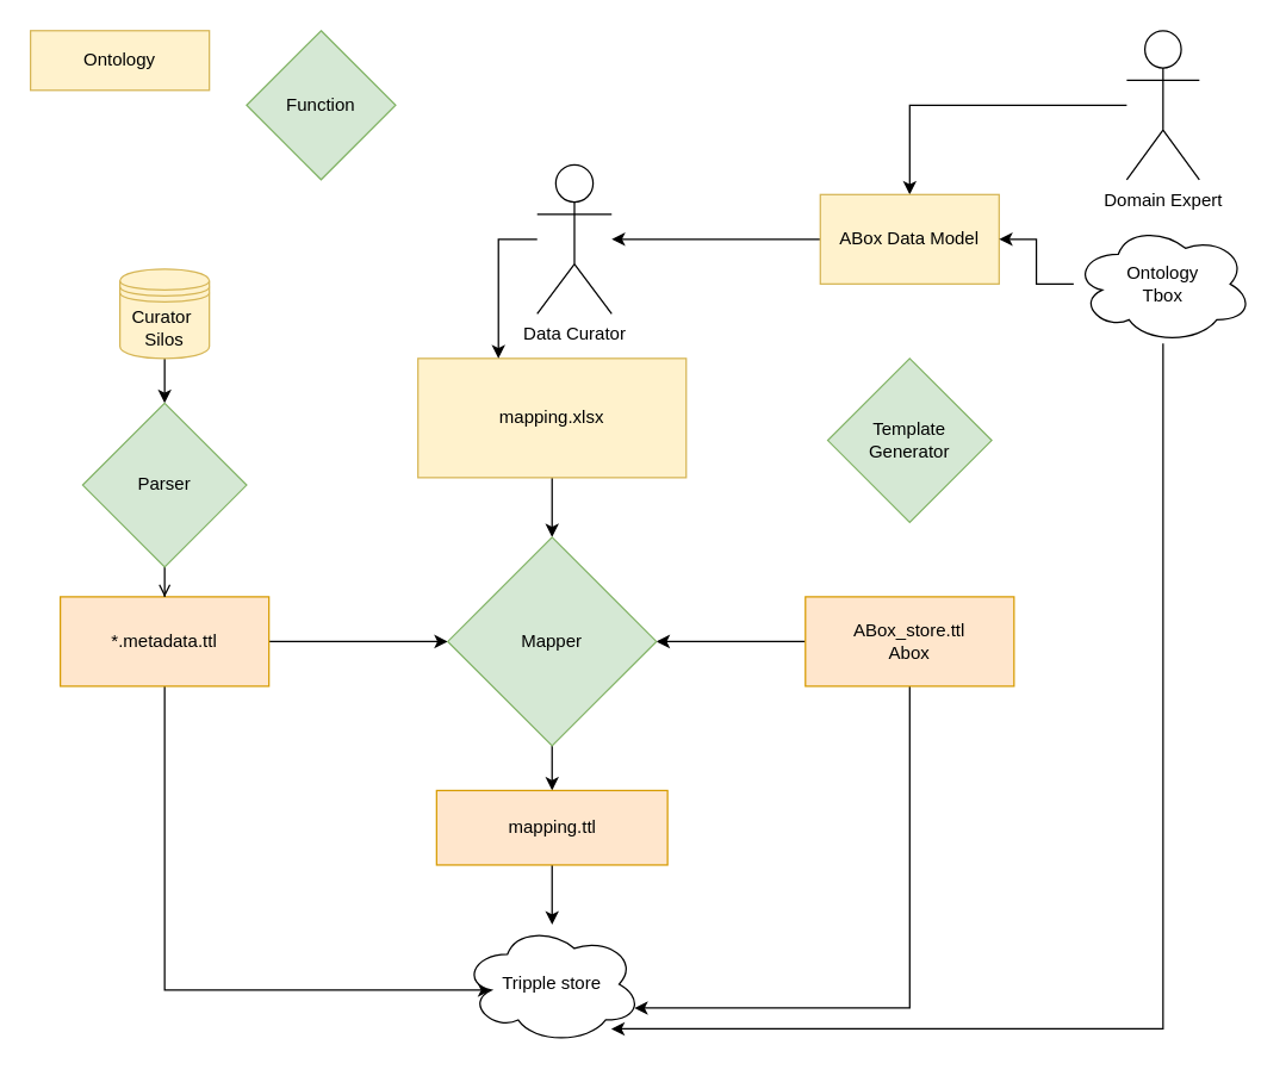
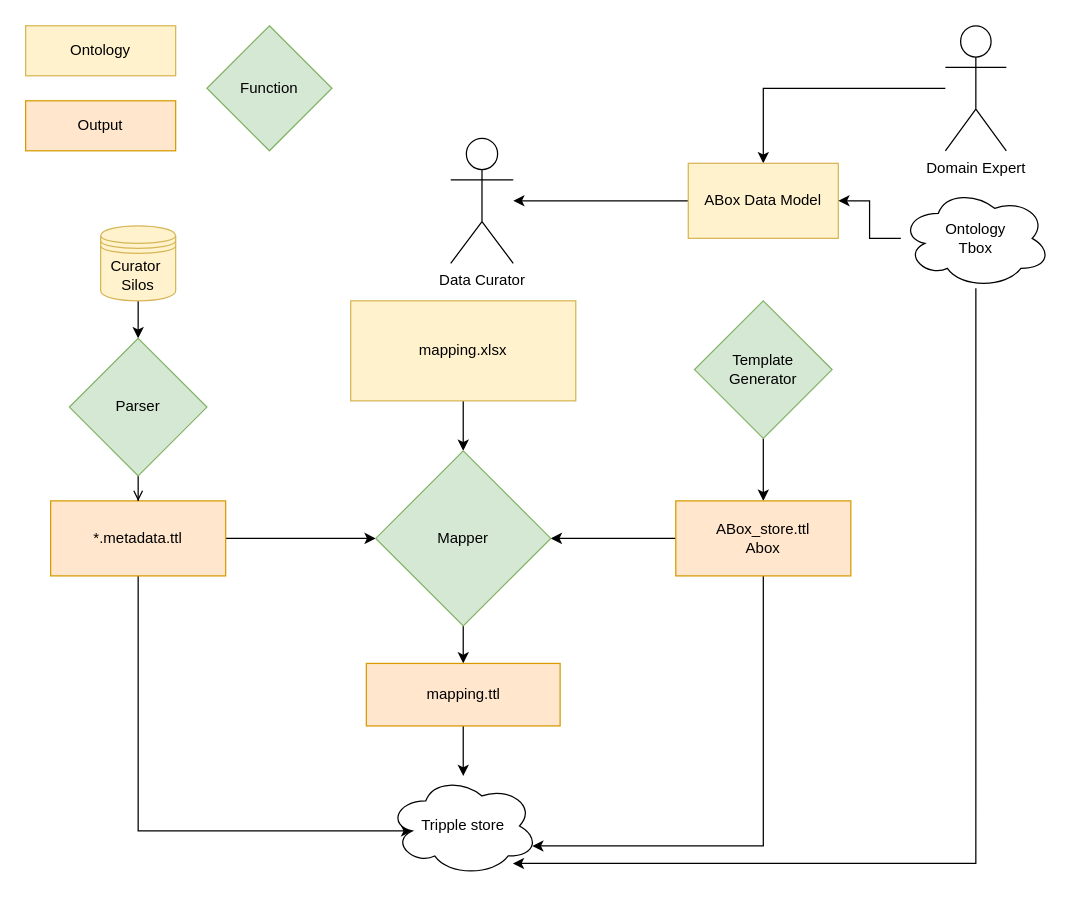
  <mxCell id="0" />
  <mxCell id="1" parent="0" />
  <mxCell id="2" value="" style="edgeStyle=orthogonalEdgeStyle;rounded=0;orthogonalLoop=1;jettySize=auto;html=1;" parent="1" source="3" target="12" edge="1"><mxGeometry relative="1" as="geometry" /></mxCell>
  <mxCell id="3" value="Curator&amp;nbsp;&lt;br&gt;Silos" style="shape=datastore;whiteSpace=wrap;html=1;fillColor=#fff2cc;strokeColor=#d6b656;" parent="1" vertex="1"><mxGeometry x="80" y="180" width="60" height="60" as="geometry" /></mxCell>
  <mxCell id="4" style="edgeStyle=orthogonalEdgeStyle;rounded=0;orthogonalLoop=1;jettySize=auto;html=1;" parent="1" source="6" target="26" edge="1"><mxGeometry relative="1" as="geometry" /></mxCell>
  <mxCell id="5" style="edgeStyle=orthogonalEdgeStyle;rounded=0;orthogonalLoop=1;jettySize=auto;html=1;entryX=0.16;entryY=0.55;entryDx=0;entryDy=0;entryPerimeter=0;" parent="1" source="6" target="27" edge="1"><mxGeometry relative="1" as="geometry"><Array as="points"><mxPoint x="110" y="664" /></Array></mxGeometry></mxCell>
  <mxCell id="6" value="*.metadata.ttl" style="rounded=0;whiteSpace=wrap;html=1;snapToPoint=1;points=[[0.1,0],[0.2,0],[0.3,0],[0.4,0],[0.5,0],[0.6,0],[0.7,0],[0.8,0],[0.9,0],[0,0.1],[0,0.3],[0,0.5],[0,0.7],[0,0.9],[0.1,1],[0.2,1],[0.3,1],[0.4,1],[0.5,1],[0.6,1],[0.7,1],[0.8,1],[0.9,1],[1,0.1],[1,0.3],[1,0.5],[1,0.7],[1,0.9]];fillColor=#ffe6cc;strokeColor=#d79b00;" parent="1" vertex="1"><mxGeometry x="40" y="400" width="140" height="60" as="geometry" /></mxCell>
  <mxCell id="7" style="edgeStyle=orthogonalEdgeStyle;rounded=0;orthogonalLoop=1;jettySize=auto;html=1;entryX=0.5;entryY=0;entryDx=0;entryDy=0;" parent="1" source="8" target="10" edge="1"><mxGeometry relative="1" as="geometry" /></mxCell>
  <mxCell id="8" value="Domain Expert" style="shape=umlActor;verticalLabelPosition=bottom;verticalAlign=top;html=1;outlineConnect=0;" parent="1" vertex="1"><mxGeometry x="755.63" y="20" width="48.75" height="100" as="geometry" /></mxCell>
  <mxCell id="9" style="edgeStyle=orthogonalEdgeStyle;rounded=0;orthogonalLoop=1;jettySize=auto;html=1;" parent="1" source="10" target="24" edge="1"><mxGeometry relative="1" as="geometry" /></mxCell>
  <mxCell id="10" value="ABox Data Model" style="rounded=0;whiteSpace=wrap;html=1;snapToPoint=1;points=[[0.1,0],[0.2,0],[0.3,0],[0.4,0],[0.5,0],[0.6,0],[0.7,0],[0.8,0],[0.9,0],[0,0.1],[0,0.3],[0,0.5],[0,0.7],[0,0.9],[0.1,1],[0.2,1],[0.3,1],[0.4,1],[0.5,1],[0.6,1],[0.7,1],[0.8,1],[0.9,1],[1,0.1],[1,0.3],[1,0.5],[1,0.7],[1,0.9]];fillColor=#fff2cc;strokeColor=#d6b656;" parent="1" vertex="1"><mxGeometry x="550" y="130" width="120" height="60" as="geometry" /></mxCell>
  <mxCell id="11" value="" style="edgeStyle=orthogonalEdgeStyle;rounded=0;orthogonalLoop=1;jettySize=auto;html=1;endArrow=open;" parent="1" source="12" target="6" edge="1"><mxGeometry relative="1" as="geometry" /></mxCell>
  <mxCell id="12" value="Parser" style="rhombus;whiteSpace=wrap;html=1;fillColor=#d5e8d4;strokeColor=#82b366;" parent="1" vertex="1"><mxGeometry x="55" y="270" width="110" height="110" as="geometry" /></mxCell>
+ <mxCell id="13" style="edgeStyle=orthogonalEdgeStyle;rounded=0;orthogonalLoop=1;jettySize=auto;html=1;" parent="1" source="14" target="17" edge="1"><mxGeometry relative="1" as="geometry" /></mxCell>
  <mxCell id="14" value="Template&lt;br&gt;Generator" style="rhombus;whiteSpace=wrap;html=1;fillColor=#d5e8d4;strokeColor=#82b366;" parent="1" vertex="1"><mxGeometry x="555" y="240" width="110" height="110" as="geometry" /></mxCell>
  <mxCell id="15" style="edgeStyle=orthogonalEdgeStyle;rounded=0;orthogonalLoop=1;jettySize=auto;html=1;entryX=1;entryY=0.5;entryDx=0;entryDy=0;" parent="1" source="17" target="26" edge="1"><mxGeometry relative="1" as="geometry" /></mxCell>
  <mxCell id="16" style="edgeStyle=orthogonalEdgeStyle;rounded=0;orthogonalLoop=1;jettySize=auto;html=1;entryX=0.96;entryY=0.7;entryDx=0;entryDy=0;entryPerimeter=0;" parent="1" source="17" target="27" edge="1"><mxGeometry relative="1" as="geometry"><Array as="points"><mxPoint x="610" y="676" /></Array></mxGeometry></mxCell>
  <mxCell id="17" value="ABox_store.ttl&lt;br&gt;Abox" style="rounded=0;whiteSpace=wrap;html=1;snapToPoint=1;points=[[0.1,0],[0.2,0],[0.3,0],[0.4,0],[0.5,0],[0.6,0],[0.7,0],[0.8,0],[0.9,0],[0,0.1],[0,0.3],[0,0.5],[0,0.7],[0,0.9],[0.1,1],[0.2,1],[0.3,1],[0.4,1],[0.5,1],[0.6,1],[0.7,1],[0.8,1],[0.9,1],[1,0.1],[1,0.3],[1,0.5],[1,0.7],[1,0.9]];fillColor=#ffe6cc;strokeColor=#d79b00;" parent="1" vertex="1"><mxGeometry x="540" y="400" width="140" height="60" as="geometry" /></mxCell>
  <mxCell id="18" style="edgeStyle=orthogonalEdgeStyle;rounded=0;orthogonalLoop=1;jettySize=auto;html=1;entryX=1;entryY=0.5;entryDx=0;entryDy=0;" parent="1" source="20" target="10" edge="1"><mxGeometry relative="1" as="geometry" /></mxCell>
  <mxCell id="19" style="edgeStyle=orthogonalEdgeStyle;rounded=0;orthogonalLoop=1;jettySize=auto;html=1;" parent="1" source="20" target="27" edge="1"><mxGeometry relative="1" as="geometry"><Array as="points"><mxPoint x="780" y="690" /></Array></mxGeometry></mxCell>
  <mxCell id="20" value="&lt;span&gt;Ontology&lt;br&gt;Tbox&lt;br&gt;&lt;/span&gt;" style="ellipse;shape=cloud;whiteSpace=wrap;html=1;" parent="1" vertex="1"><mxGeometry x="720.01" y="150" width="120" height="80" as="geometry" /></mxCell>
  <mxCell id="21" style="edgeStyle=orthogonalEdgeStyle;rounded=0;orthogonalLoop=1;jettySize=auto;html=1;entryX=0.5;entryY=0;entryDx=0;entryDy=0;" parent="1" source="22" target="26" edge="1"><mxGeometry relative="1" as="geometry" /></mxCell>
  <mxCell id="22" value="mapping.xlsx" style="rounded=0;whiteSpace=wrap;html=1;snapToPoint=1;points=[[0.1,0],[0.2,0],[0.3,0],[0.4,0],[0.5,0],[0.6,0],[0.7,0],[0.8,0],[0.9,0],[0,0.1],[0,0.3],[0,0.5],[0,0.7],[0,0.9],[0.1,1],[0.2,1],[0.3,1],[0.4,1],[0.5,1],[0.6,1],[0.7,1],[0.8,1],[0.9,1],[1,0.1],[1,0.3],[1,0.5],[1,0.7],[1,0.9]];fillColor=#fff2cc;strokeColor=#d6b656;" parent="1" vertex="1"><mxGeometry x="280" y="240" width="180" height="80" as="geometry" /></mxCell>
- <mxCell id="23" style="edgeStyle=orthogonalEdgeStyle;rounded=0;orthogonalLoop=1;jettySize=auto;html=1;entryX=0.3;entryY=0;entryDx=0;entryDy=0;" parent="1" source="24" target="22" edge="1"><mxGeometry relative="1" as="geometry"><Array as="points"><mxPoint x="334" y="160" /></Array></mxGeometry></mxCell>
  <mxCell id="24" value="Data Curator" style="shape=umlActor;verticalLabelPosition=bottom;verticalAlign=top;html=1;outlineConnect=0;" parent="1" vertex="1"><mxGeometry x="360" y="110" width="50" height="100" as="geometry" /></mxCell>
  <mxCell id="25" style="edgeStyle=orthogonalEdgeStyle;rounded=0;orthogonalLoop=1;jettySize=auto;html=1;entryX=0.5;entryY=0;entryDx=0;entryDy=0;" parent="1" source="26" target="29" edge="1"><mxGeometry relative="1" as="geometry" /></mxCell>
  <mxCell id="26" value="Mapper" style="rhombus;whiteSpace=wrap;html=1;fillColor=#d5e8d4;strokeColor=#82b366;" parent="1" vertex="1"><mxGeometry x="300" y="360" width="140" height="140" as="geometry" /></mxCell>
  <mxCell id="27" value="&lt;span&gt;Tripple store&lt;/span&gt;" style="ellipse;shape=cloud;whiteSpace=wrap;html=1;" parent="1" vertex="1"><mxGeometry x="310" y="620" width="120" height="80" as="geometry" /></mxCell>
  <mxCell id="28" style="edgeStyle=orthogonalEdgeStyle;rounded=0;orthogonalLoop=1;jettySize=auto;html=1;" parent="1" source="29" target="27" edge="1"><mxGeometry relative="1" as="geometry" /></mxCell>
  <mxCell id="29" value="mapping.ttl" style="whiteSpace=wrap;html=1;fillColor=#ffe6cc;strokeColor=#d79b00;" parent="1" vertex="1"><mxGeometry x="292.5" y="530" width="155" height="50" as="geometry" /></mxCell>
  <mxCell id="30" value="Ontology" style="rounded=0;whiteSpace=wrap;html=1;snapToPoint=1;points=[[0.1,0],[0.2,0],[0.3,0],[0.4,0],[0.5,0],[0.6,0],[0.7,0],[0.8,0],[0.9,0],[0,0.1],[0,0.3],[0,0.5],[0,0.7],[0,0.9],[0.1,1],[0.2,1],[0.3,1],[0.4,1],[0.5,1],[0.6,1],[0.7,1],[0.8,1],[0.9,1],[1,0.1],[1,0.3],[1,0.5],[1,0.7],[1,0.9]];fillColor=#fff2cc;strokeColor=#d6b656;" vertex="1" parent="1"><mxGeometry x="20" y="20" width="120" height="40" as="geometry" /></mxCell>
+ <mxCell id="31" value="Output" style="rounded=0;whiteSpace=wrap;html=1;snapToPoint=1;points=[[0.1,0],[0.2,0],[0.3,0],[0.4,0],[0.5,0],[0.6,0],[0.7,0],[0.8,0],[0.9,0],[0,0.1],[0,0.3],[0,0.5],[0,0.7],[0,0.9],[0.1,1],[0.2,1],[0.3,1],[0.4,1],[0.5,1],[0.6,1],[0.7,1],[0.8,1],[0.9,1],[1,0.1],[1,0.3],[1,0.5],[1,0.7],[1,0.9]];fillColor=#ffe6cc;strokeColor=#d79b00;" vertex="1" parent="1"><mxGeometry x="20" y="80" width="120" height="40" as="geometry" /></mxCell>
  <mxCell id="32" value="Function" style="rhombus;whiteSpace=wrap;html=1;fillColor=#d5e8d4;strokeColor=#82b366;" vertex="1" parent="1"><mxGeometry x="165" y="20" width="100" height="100" as="geometry" /></mxCell>
